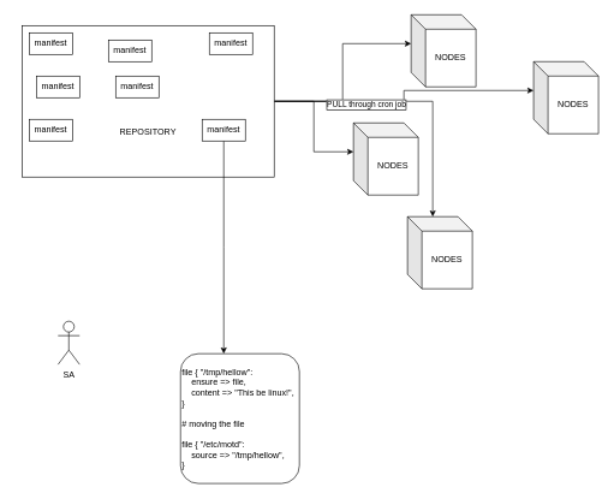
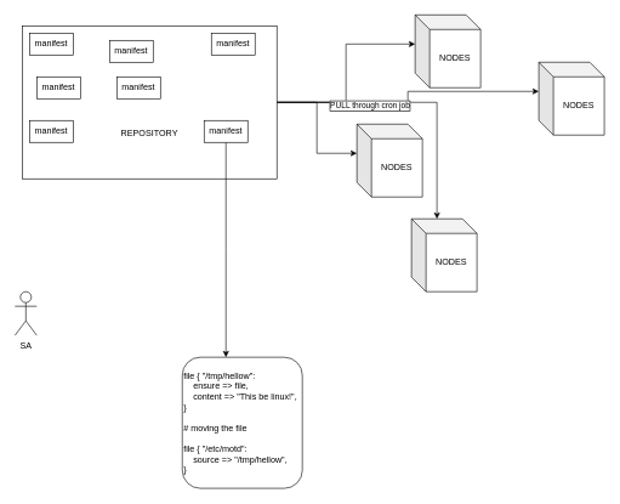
  <mxCell id="0" />
  <mxCell id="1" parent="0" />
  <mxCell id="2" style="edgeStyle=orthogonalEdgeStyle;rounded=0;orthogonalLoop=1;jettySize=auto;html=1;entryX=0;entryY=0;entryDx=0;entryDy=40;entryPerimeter=0;" edge="1" parent="1" source="7" target="19"><mxGeometry relative="1" as="geometry" /></mxCell>
  <mxCell id="3" style="edgeStyle=orthogonalEdgeStyle;rounded=0;orthogonalLoop=1;jettySize=auto;html=1;entryX=0;entryY=0;entryDx=0;entryDy=40;entryPerimeter=0;" edge="1" parent="1" source="7" target="18"><mxGeometry relative="1" as="geometry" /></mxCell>
  <mxCell id="4" style="edgeStyle=orthogonalEdgeStyle;rounded=0;orthogonalLoop=1;jettySize=auto;html=1;entryX=0;entryY=0;entryDx=0;entryDy=40;entryPerimeter=0;" edge="1" parent="1" source="7" target="17"><mxGeometry relative="1" as="geometry" /></mxCell>
  <mxCell id="5" style="edgeStyle=orthogonalEdgeStyle;rounded=0;orthogonalLoop=1;jettySize=auto;html=1;entryX=0;entryY=0;entryDx=35;entryDy=0;entryPerimeter=0;" edge="1" parent="1" source="7" target="20"><mxGeometry relative="1" as="geometry" /></mxCell>
  <mxCell id="6" value="PULL through cron job" style="edgeLabel;html=1;align=center;verticalAlign=middle;resizable=0;points=[];labelBorderColor=#000000;" vertex="1" connectable="0" parent="5"><mxGeometry x="-0.332" y="-4" relative="1" as="geometry"><mxPoint as="offset" /></mxGeometry></mxCell>
  <mxCell id="7" value="&lt;div&gt;&lt;br&gt;&lt;/div&gt;&lt;div&gt;&lt;br&gt;&lt;/div&gt;&lt;div&gt;&lt;br&gt;&lt;/div&gt;&lt;div&gt;&lt;br&gt;&lt;/div&gt;&lt;div&gt;&lt;br&gt;&lt;/div&gt;&lt;div&gt;&lt;br&gt;&lt;/div&gt;&lt;div&gt;REPOSITORY&lt;br&gt;&lt;/div&gt;" style="rounded=0;whiteSpace=wrap;html=1;" vertex="1" parent="1"><mxGeometry x="30" y="35" width="350" height="210" as="geometry" /></mxCell>
  <mxCell id="8" value="&lt;div&gt;manifest&lt;/div&gt;" style="rounded=0;whiteSpace=wrap;html=1;" vertex="1" parent="1"><mxGeometry x="40" y="45" width="60" height="30" as="geometry" /></mxCell>
  <mxCell id="9" value="&lt;div&gt;manifest&lt;/div&gt;" style="rounded=0;whiteSpace=wrap;html=1;" vertex="1" parent="1"><mxGeometry x="290" y="45" width="60" height="30" as="geometry" /></mxCell>
  <mxCell id="10" value="&lt;div&gt;manifest&lt;/div&gt;" style="rounded=0;whiteSpace=wrap;html=1;" vertex="1" parent="1"><mxGeometry x="40" y="165" width="60" height="30" as="geometry" /></mxCell>
  <mxCell id="11" style="edgeStyle=orthogonalEdgeStyle;rounded=0;orthogonalLoop=1;jettySize=auto;html=1;fontSize=27;" edge="1" parent="1" source="12"><mxGeometry relative="1" as="geometry"><mxPoint x="310" y="490" as="targetPoint" /></mxGeometry></mxCell>
  <mxCell id="12" value="&lt;div&gt;manifest&lt;/div&gt;" style="rounded=0;whiteSpace=wrap;html=1;" vertex="1" parent="1"><mxGeometry x="280" y="165" width="60" height="30" as="geometry" /></mxCell>
  <mxCell id="13" value="&lt;div&gt;manifest&lt;/div&gt;" style="rounded=0;whiteSpace=wrap;html=1;" vertex="1" parent="1"><mxGeometry x="160" y="105" width="60" height="30" as="geometry" /></mxCell>
  <mxCell id="14" value="&lt;div&gt;manifest&lt;/div&gt;" style="rounded=0;whiteSpace=wrap;html=1;" vertex="1" parent="1"><mxGeometry x="50" y="105" width="60" height="30" as="geometry" /></mxCell>
  <mxCell id="15" value="&lt;div&gt;manifest&lt;/div&gt;" style="rounded=0;whiteSpace=wrap;html=1;" vertex="1" parent="1"><mxGeometry x="150" y="55" width="60" height="30" as="geometry" /></mxCell>
- <mxCell id="16" value="SA" style="shape=umlActor;verticalLabelPosition=bottom;verticalAlign=top;html=1;outlineConnect=0;" vertex="1" parent="1"><mxGeometry x="80" y="445" width="30" height="60" as="geometry" /></mxCell>
+ <mxCell id="16" value="SA" style="shape=umlActor;verticalLabelPosition=bottom;verticalAlign=top;html=1;outlineConnect=0;" vertex="1" parent="1"><mxGeometry x="20" y="400" width="30" height="60" as="geometry" /></mxCell>
  <mxCell id="17" value="NODES" style="shape=cube;whiteSpace=wrap;html=1;boundedLbl=1;backgroundOutline=1;darkOpacity=0.05;darkOpacity2=0.1;" vertex="1" parent="1"><mxGeometry x="740" y="85" width="90" height="100" as="geometry" /></mxCell>
  <mxCell id="18" value="NODES" style="shape=cube;whiteSpace=wrap;html=1;boundedLbl=1;backgroundOutline=1;darkOpacity=0.05;darkOpacity2=0.1;" vertex="1" parent="1"><mxGeometry x="490" y="170" width="90" height="100" as="geometry" /></mxCell>
  <mxCell id="19" value="NODES" style="shape=cube;whiteSpace=wrap;html=1;boundedLbl=1;backgroundOutline=1;darkOpacity=0.05;darkOpacity2=0.1;" vertex="1" parent="1"><mxGeometry x="570" y="20" width="90" height="100" as="geometry" /></mxCell>
  <mxCell id="20" value="NODES" style="shape=cube;whiteSpace=wrap;html=1;boundedLbl=1;backgroundOutline=1;darkOpacity=0.05;darkOpacity2=0.1;" vertex="1" parent="1"><mxGeometry x="565" y="300" width="90" height="100" as="geometry" /></mxCell>
  <mxCell id="21" value="&lt;div&gt;file { &quot;/tmp/hellow&quot;:&lt;/div&gt;&lt;div&gt;&amp;nbsp;&amp;nbsp;&amp;nbsp; ensure =&amp;gt; file,&lt;/div&gt;&lt;div&gt;&amp;nbsp;&amp;nbsp;&amp;nbsp; content =&amp;gt; &quot;This be linux!&quot;,&lt;br&gt;&lt;/div&gt;&lt;div&gt;}&lt;/div&gt;&lt;div&gt;&lt;br&gt;&lt;/div&gt;&lt;div&gt;# moving the file&lt;/div&gt;&lt;div&gt;&lt;br&gt;&lt;/div&gt;&lt;div&gt;file { &quot;/etc/motd&quot;:&lt;/div&gt;&lt;div&gt;&amp;nbsp;&amp;nbsp;&amp;nbsp; source =&amp;gt; &quot;/tmp/hellow&quot;,&lt;/div&gt;&lt;div&gt;}&lt;br&gt;&lt;/div&gt;" style="rounded=1;whiteSpace=wrap;html=1;fontSize=12;align=left;" vertex="1" parent="1"><mxGeometry x="250" y="490" width="165" height="180" as="geometry" /></mxCell>
